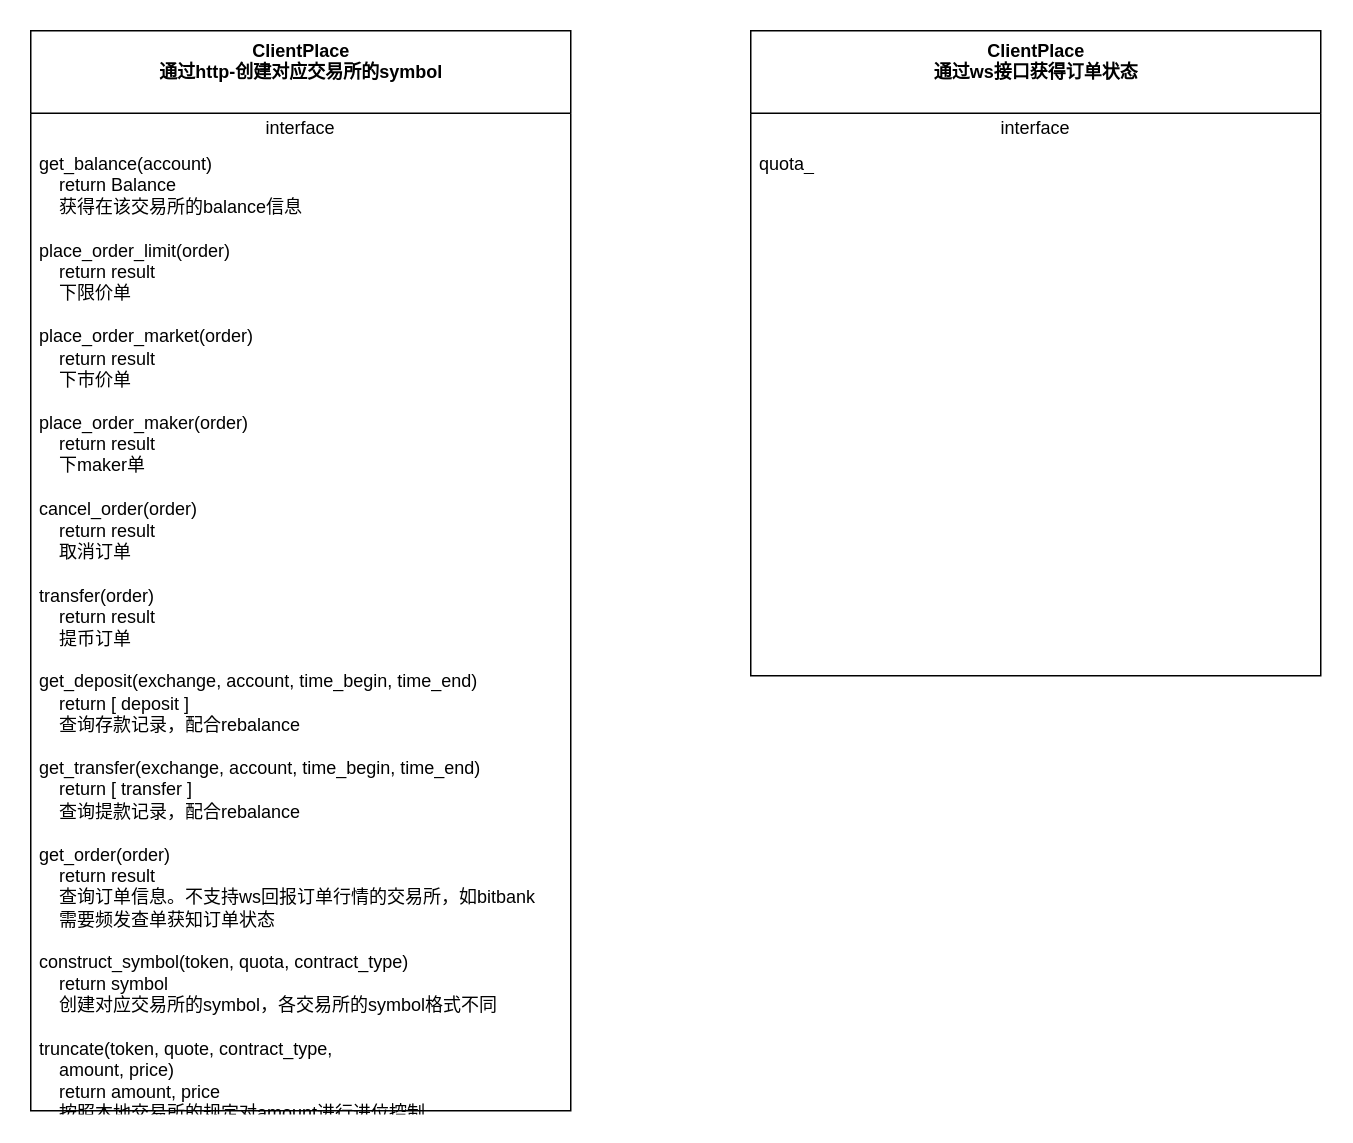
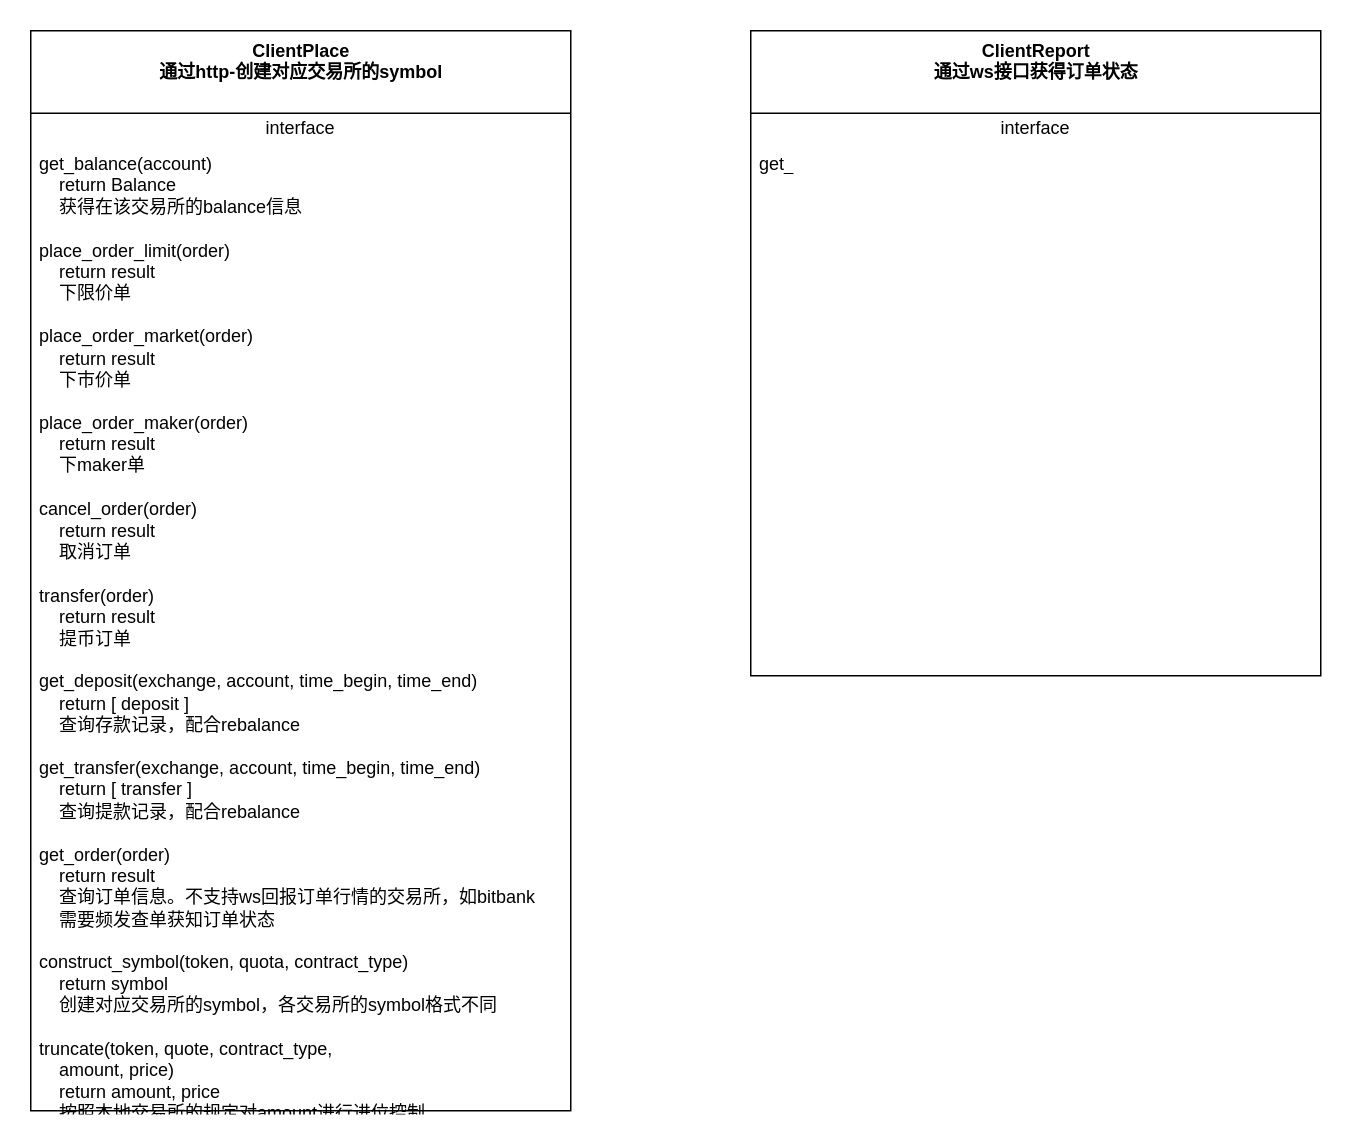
  <mxCell id="0" />
  <mxCell id="1" parent="0" />
  <mxCell id="2" value="&lt;b&gt;ClientPlace&lt;br&gt;通过http-创建对应交易所的symbol&lt;br&gt;&lt;/b&gt;" style="swimlane;fontStyle=0;align=center;verticalAlign=top;childLayout=stackLayout;horizontal=1;startSize=55;horizontalStack=0;resizeParent=1;resizeParentMax=0;resizeLast=0;collapsible=0;marginBottom=0;html=1;" vertex="1" parent="1"><mxGeometry x="20" y="20" width="360" height="720" as="geometry" /></mxCell>
  <mxCell id="3" value="interface" style="text;html=1;strokeColor=none;fillColor=none;align=center;verticalAlign=middle;spacingLeft=4;spacingRight=4;overflow=hidden;rotatable=0;points=[[0,0.5],[1,0.5]];portConstraint=eastwest;" vertex="1" parent="2"><mxGeometry y="55" width="360" height="20" as="geometry" /></mxCell>
  <mxCell id="4" value="get_balance(account)&lt;br&gt;&amp;nbsp; &amp;nbsp; return Balance&lt;br&gt;&amp;nbsp; &amp;nbsp; 获得在该交易所的balance信息&lt;br&gt;&lt;br&gt;place_order_limit(order)&lt;br&gt;&amp;nbsp; &amp;nbsp; return result&lt;br&gt;&amp;nbsp; &amp;nbsp; 下限价单&lt;br&gt;&lt;br&gt;place_order_market(order)&lt;br&gt;&amp;nbsp; &amp;nbsp; return result&lt;br&gt;&amp;nbsp; &amp;nbsp; 下市价单&lt;br&gt;&lt;br&gt;place_order_maker(order)&lt;br&gt;&amp;nbsp; &amp;nbsp; return result&lt;br&gt;&amp;nbsp; &amp;nbsp; 下maker单&lt;br&gt;&lt;br&gt;cancel_order(order)&lt;br&gt;&amp;nbsp; &amp;nbsp; return result&lt;br&gt;&amp;nbsp; &amp;nbsp; 取消订单&lt;br&gt;&lt;br&gt;transfer(order)&lt;br&gt;&amp;nbsp; &amp;nbsp; return result&lt;br&gt;&amp;nbsp; &amp;nbsp; 提币订单&lt;br&gt;&lt;br&gt;get_deposit(exchange, account, time_begin, time_end)&lt;br&gt;&amp;nbsp; &amp;nbsp; return [ deposit ]&lt;br&gt;&amp;nbsp; &amp;nbsp; 查询存款记录，配合rebalance&lt;br&gt;&lt;br&gt;get_transfer(exchange,&amp;nbsp;account, time_begin, time_end)&lt;br&gt;&amp;nbsp; &amp;nbsp; return [ transfer ]&lt;br&gt;&amp;nbsp; &amp;nbsp; 查询提款记录，配合rebalance&lt;br&gt;&lt;br&gt;get_order(order)&lt;br&gt;&amp;nbsp; &amp;nbsp; return result&lt;br&gt;&amp;nbsp; &amp;nbsp; 查询订单信息。不支持ws回报订单行情的交易所，如bitbank&lt;br&gt;&amp;nbsp; &amp;nbsp; 需要频发查单获知订单状态&lt;br&gt;&lt;br&gt;construct_symbol(token, quota, contract_type)&lt;br&gt;&amp;nbsp; &amp;nbsp; return symbol&lt;br&gt;&amp;nbsp; &amp;nbsp; 创建对应交易所的symbol，各交易所的symbol格式不同&lt;br&gt;&lt;br&gt;truncate(token, quote, contract_type, &lt;br&gt;&amp;nbsp; &amp;nbsp; amount, price)&lt;br&gt;&amp;nbsp; &amp;nbsp; return amount, price&lt;br&gt;&amp;nbsp; &amp;nbsp; 按照本地交易所的规定对amount进行进位控制&lt;br&gt;&amp;nbsp; &amp;nbsp;&amp;nbsp;" style="text;html=1;strokeColor=none;fillColor=none;align=left;verticalAlign=top;spacingLeft=4;spacingRight=4;overflow=hidden;rotatable=0;points=[[0,0.5],[1,0.5]];portConstraint=eastwest;" vertex="1" parent="2"><mxGeometry y="75" width="360" height="645" as="geometry" /></mxCell>
- <mxCell id="5" value="&lt;b&gt;ClientPlace&lt;br&gt;通过ws接口获得订单状态&lt;br&gt;&lt;/b&gt;" style="swimlane;fontStyle=0;align=center;verticalAlign=top;childLayout=stackLayout;horizontal=1;startSize=55;horizontalStack=0;resizeParent=1;resizeParentMax=0;resizeLast=0;collapsible=0;marginBottom=0;html=1;" vertex="1" parent="1"><mxGeometry x="500" y="20" width="380" height="430" as="geometry" /></mxCell>
+ <mxCell id="5" value="&lt;b&gt;ClientReport&lt;br&gt;通过ws接口获得订单状态&lt;br&gt;&lt;/b&gt;" style="swimlane;fontStyle=0;align=center;verticalAlign=top;childLayout=stackLayout;horizontal=1;startSize=55;horizontalStack=0;resizeParent=1;resizeParentMax=0;resizeLast=0;collapsible=0;marginBottom=0;html=1;" vertex="1" parent="1"><mxGeometry x="500" y="20" width="380" height="430" as="geometry" /></mxCell>
  <mxCell id="6" value="interface" style="text;html=1;strokeColor=none;fillColor=none;align=center;verticalAlign=middle;spacingLeft=4;spacingRight=4;overflow=hidden;rotatable=0;points=[[0,0.5],[1,0.5]];portConstraint=eastwest;" vertex="1" parent="5"><mxGeometry y="55" width="380" height="20" as="geometry" /></mxCell>
- <mxCell id="7" value="quota_" style="text;html=1;strokeColor=none;fillColor=none;align=left;verticalAlign=top;spacingLeft=4;spacingRight=4;overflow=hidden;rotatable=0;points=[[0,0.5],[1,0.5]];portConstraint=eastwest;" vertex="1" parent="5"><mxGeometry y="75" width="380" height="355" as="geometry" /></mxCell>
+ <mxCell id="7" value="get_" style="text;html=1;strokeColor=none;fillColor=none;align=left;verticalAlign=top;spacingLeft=4;spacingRight=4;overflow=hidden;rotatable=0;points=[[0,0.5],[1,0.5]];portConstraint=eastwest;" vertex="1" parent="5"><mxGeometry y="75" width="380" height="355" as="geometry" /></mxCell>
